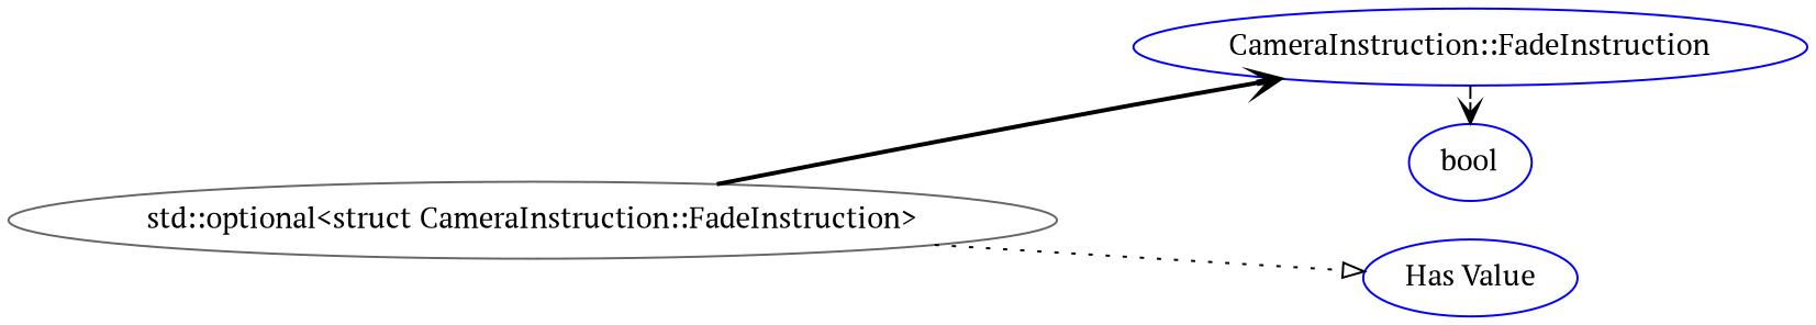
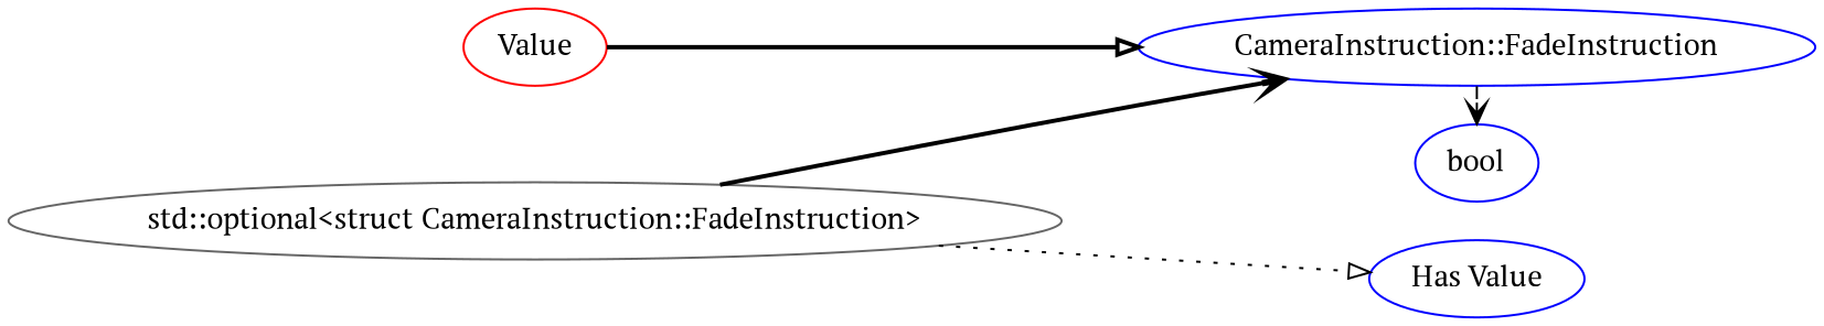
  digraph {
    fontname="PT Serif"
    rankdir=LR
    node [color=blue fontname="PT Serif"]
    edge [arrowhead=vee fontname="PT Serif" style=bold]
    n1 [label=bool]
    n2 [label="CameraInstruction::FadeInstruction"]
    n3 [color=gray40 label="std::optional<struct CameraInstruction::FadeInstruction>"]
    n4 [label="Has Value"]
+   n5 [color=red label=Value]
    subgraph sub_1 {
      rank=max
      n1
      n2
    }
    n2 -> n1 [style=dashed]
    n3 -> n2
    n3 -> n4 [arrowhead=onormal style=dotted]
+   n5 -> n2 [arrowhead=onormal]
  }
